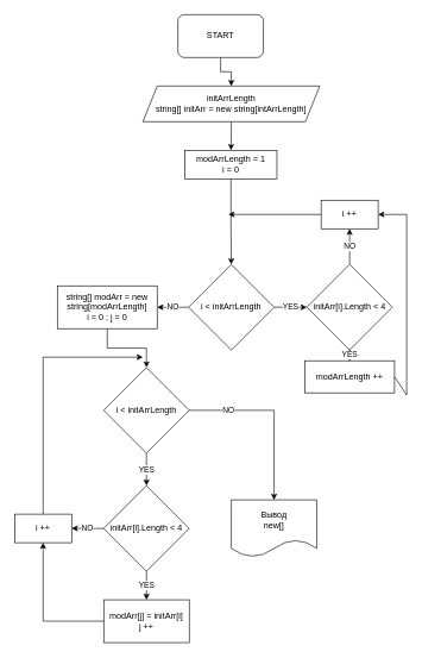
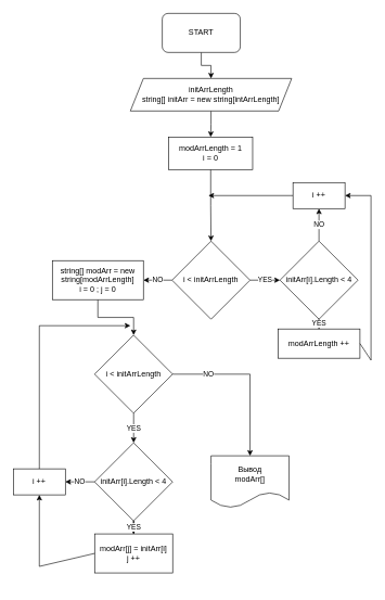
  <mxCell id="0" />
  <mxCell id="1" parent="0" />
  <mxCell id="2" value="" style="edgeStyle=orthogonalEdgeStyle;rounded=0;orthogonalLoop=1;jettySize=auto;html=1;" edge="1" parent="1" source="3" target="7"><mxGeometry relative="1" as="geometry" /></mxCell>
  <mxCell id="3" value="START" style="rounded=1;whiteSpace=wrap;html=1;" vertex="1" parent="1"><mxGeometry x="249" y="20" width="120" height="60" as="geometry" /></mxCell>
  <mxCell id="4" value="" style="edgeStyle=orthogonalEdgeStyle;rounded=0;orthogonalLoop=1;jettySize=auto;html=1;" edge="1" parent="1" source="5" target="11"><mxGeometry relative="1" as="geometry" /></mxCell>
- <mxCell id="5" value="&lt;div&gt;&lt;div&gt;&lt;div&gt;modArrLength = 1&lt;/div&gt;&lt;div&gt;i = 0&lt;/div&gt;&lt;/div&gt;&lt;/div&gt;" style="rounded=0;whiteSpace=wrap;html=1;" vertex="1" parent="1"><mxGeometry x="259" y="210" width="129" height="40" as="geometry" /></mxCell>
+ <mxCell id="5" value="&lt;div&gt;&lt;div&gt;&lt;div&gt;modArrLength = 1&lt;/div&gt;&lt;div&gt;i = 0&lt;/div&gt;&lt;/div&gt;&lt;/div&gt;" style="rounded=0;whiteSpace=wrap;html=1;" vertex="1" parent="1"><mxGeometry x="259" y="210" width="129" height="50" as="geometry" /></mxCell>
  <mxCell id="6" value="" style="edgeStyle=orthogonalEdgeStyle;rounded=0;orthogonalLoop=1;jettySize=auto;html=1;" edge="1" parent="1" source="7" target="5"><mxGeometry relative="1" as="geometry" /></mxCell>
  <mxCell id="7" value="initArrLength&lt;div&gt;&lt;div&gt;&lt;div&gt;string[] initArr = new string[intArrLength]&lt;/div&gt;&lt;/div&gt;&lt;/div&gt;" style="shape=parallelogram;perimeter=parallelogramPerimeter;whiteSpace=wrap;html=1;fixedSize=1;" vertex="1" parent="1"><mxGeometry x="200" y="120" width="248" height="50" as="geometry" /></mxCell>
  <mxCell id="8" value="" style="edgeStyle=orthogonalEdgeStyle;rounded=0;orthogonalLoop=1;jettySize=auto;html=1;" edge="1" parent="1" source="11" target="13"><mxGeometry relative="1" as="geometry" /></mxCell>
  <mxCell id="9" value="NO" style="edgeLabel;html=1;align=center;verticalAlign=middle;resizable=0;points=[];" vertex="1" connectable="0" parent="8"><mxGeometry x="0.058" y="-1" relative="1" as="geometry"><mxPoint as="offset" /></mxGeometry></mxCell>
  <mxCell id="10" value="YES" style="edgeStyle=orthogonalEdgeStyle;rounded=0;orthogonalLoop=1;jettySize=auto;html=1;" edge="1" parent="1" source="11" target="16"><mxGeometry relative="1" as="geometry" /></mxCell>
  <mxCell id="11" value="i &amp;lt; initArrLength" style="rhombus;whiteSpace=wrap;html=1;rounded=0;" vertex="1" parent="1"><mxGeometry x="264" y="370" width="120" height="120" as="geometry" /></mxCell>
  <mxCell id="12" value="" style="edgeStyle=orthogonalEdgeStyle;rounded=0;orthogonalLoop=1;jettySize=auto;html=1;entryX=0.5;entryY=0;entryDx=0;entryDy=0;" edge="1" parent="1" source="13" target="23"><mxGeometry relative="1" as="geometry"><mxPoint x="85.04" y="497.54" as="targetPoint" /></mxGeometry></mxCell>
  <mxCell id="13" value="string[] modArr = new string[modArrLength]&lt;div&gt;&lt;div&gt;i = 0 ; j = 0&lt;/div&gt;&lt;/div&gt;" style="whiteSpace=wrap;html=1;rounded=0;" vertex="1" parent="1"><mxGeometry x="80" y="400" width="140" height="60" as="geometry" /></mxCell>
  <mxCell id="14" value="YES" style="edgeStyle=orthogonalEdgeStyle;rounded=0;orthogonalLoop=1;jettySize=auto;html=1;" edge="1" parent="1" source="16" target="17"><mxGeometry relative="1" as="geometry" /></mxCell>
  <mxCell id="15" value="NO" style="edgeStyle=orthogonalEdgeStyle;rounded=0;orthogonalLoop=1;jettySize=auto;html=1;" edge="1" parent="1" source="16" target="21"><mxGeometry relative="1" as="geometry" /></mxCell>
  <mxCell id="16" value="initArr[i].Length &amp;lt; 4" style="rhombus;whiteSpace=wrap;html=1;rounded=0;" vertex="1" parent="1"><mxGeometry x="430" y="370" width="120" height="120" as="geometry" /></mxCell>
  <mxCell id="17" value="modArrLength ++" style="whiteSpace=wrap;html=1;rounded=0;" vertex="1" parent="1"><mxGeometry x="427" y="505" width="126" height="45" as="geometry" /></mxCell>
  <mxCell id="18" value="" style="endArrow=classic;html=1;rounded=0;exitX=0;exitY=0.5;exitDx=0;exitDy=0;" edge="1" parent="1" source="21"><mxGeometry width="50" height="50" relative="1" as="geometry"><mxPoint x="430" y="320" as="sourcePoint" /><mxPoint x="320" y="300" as="targetPoint" /><Array as="points" /></mxGeometry></mxCell>
  <mxCell id="19" value="" style="endArrow=classic;html=1;rounded=0;exitX=1;exitY=0.5;exitDx=0;exitDy=0;entryX=1;entryY=0.5;entryDx=0;entryDy=0;" edge="1" parent="1" source="21" target="21"><mxGeometry width="50" height="50" relative="1" as="geometry"><mxPoint x="310" y="320" as="sourcePoint" /><mxPoint x="330" y="280" as="targetPoint" /><Array as="points" /></mxGeometry></mxCell>
  <mxCell id="20" value="" style="endArrow=classic;html=1;rounded=0;exitX=1;exitY=0.5;exitDx=0;exitDy=0;" edge="1" parent="1" source="17" target="21"><mxGeometry width="50" height="50" relative="1" as="geometry"><mxPoint x="584" y="545" as="sourcePoint" /><mxPoint x="330" y="280" as="targetPoint" /><Array as="points"><mxPoint x="570" y="553" /><mxPoint x="570" y="300" /></Array></mxGeometry></mxCell>
  <mxCell id="21" value="i ++" style="whiteSpace=wrap;html=1;rounded=0;" vertex="1" parent="1"><mxGeometry x="450" y="280" width="80" height="40" as="geometry" /></mxCell>
  <mxCell id="22" value="NO" style="edgeStyle=orthogonalEdgeStyle;rounded=0;orthogonalLoop=1;jettySize=auto;html=1;" edge="1" parent="1" source="23" target="32"><mxGeometry x="-0.55" relative="1" as="geometry"><mxPoint as="offset" /></mxGeometry></mxCell>
  <mxCell id="23" value="i &amp;lt; initArrLength" style="rhombus;whiteSpace=wrap;html=1;rounded=0;" vertex="1" parent="1"><mxGeometry x="145" y="514.5" width="120" height="120" as="geometry" /></mxCell>
  <mxCell id="24" value="YES" style="edgeStyle=orthogonalEdgeStyle;rounded=0;orthogonalLoop=1;jettySize=auto;html=1;" edge="1" parent="1" source="26" target="28"><mxGeometry relative="1" as="geometry" /></mxCell>
  <mxCell id="25" value="NO" style="edgeStyle=orthogonalEdgeStyle;rounded=0;orthogonalLoop=1;jettySize=auto;html=1;" edge="1" parent="1" source="26" target="29"><mxGeometry relative="1" as="geometry" /></mxCell>
  <mxCell id="26" value="initArr[i].Length &amp;lt; 4" style="rhombus;whiteSpace=wrap;html=1;rounded=0;" vertex="1" parent="1"><mxGeometry x="145" y="680" width="120" height="120" as="geometry" /></mxCell>
  <mxCell id="27" value="YES" style="endArrow=classic;html=1;rounded=0;exitX=0.5;exitY=1;exitDx=0;exitDy=0;entryX=0.5;entryY=0;entryDx=0;entryDy=0;" edge="1" parent="1" source="23" target="26"><mxGeometry width="50" height="50" relative="1" as="geometry"><mxPoint x="190" y="510" as="sourcePoint" /><mxPoint x="240" y="460" as="targetPoint" /></mxGeometry></mxCell>
- <mxCell id="28" value="modArr[j] = initArr[i]&lt;div&gt;j ++&lt;/div&gt;" style="whiteSpace=wrap;html=1;rounded=0;" vertex="1" parent="1"><mxGeometry x="145" y="840" width="120" height="60" as="geometry" /></mxCell>
+ <mxCell id="28" value="modArr[j] = initArr[i]&lt;div&gt;j ++&lt;/div&gt;" style="whiteSpace=wrap;html=1;rounded=0;" vertex="1" parent="1"><mxGeometry x="145" y="820" width="120" height="60" as="geometry" /></mxCell>
  <mxCell id="29" value="i ++" style="whiteSpace=wrap;html=1;rounded=0;" vertex="1" parent="1"><mxGeometry x="20" y="720" width="80" height="40" as="geometry" /></mxCell>
  <mxCell id="30" value="" style="endArrow=classic;html=1;rounded=0;exitX=0;exitY=0.5;exitDx=0;exitDy=0;entryX=0.5;entryY=1;entryDx=0;entryDy=0;" edge="1" parent="1" source="28" target="29"><mxGeometry width="50" height="50" relative="1" as="geometry"><mxPoint x="190" y="750" as="sourcePoint" /><mxPoint x="240" y="700" as="targetPoint" /><Array as="points"><mxPoint x="60" y="870" /></Array></mxGeometry></mxCell>
  <mxCell id="31" value="" style="endArrow=classic;html=1;rounded=0;exitX=0.5;exitY=0;exitDx=0;exitDy=0;" edge="1" parent="1" source="29"><mxGeometry width="50" height="50" relative="1" as="geometry"><mxPoint x="190" y="670" as="sourcePoint" /><mxPoint x="200" y="500" as="targetPoint" /><Array as="points"><mxPoint x="60" y="500" /></Array></mxGeometry></mxCell>
- <mxCell id="32" value="Вывод&lt;div&gt;new[]&lt;/div&gt;" style="shape=document;whiteSpace=wrap;html=1;boundedLbl=1;rounded=0;" vertex="1" parent="1"><mxGeometry x="324" y="700" width="120" height="80" as="geometry" /></mxCell>
+ <mxCell id="32" value="Вывод&lt;div&gt;modArr[]&lt;/div&gt;" style="shape=document;whiteSpace=wrap;html=1;boundedLbl=1;rounded=0;" vertex="1" parent="1"><mxGeometry x="324" y="700" width="120" height="80" as="geometry" /></mxCell>
